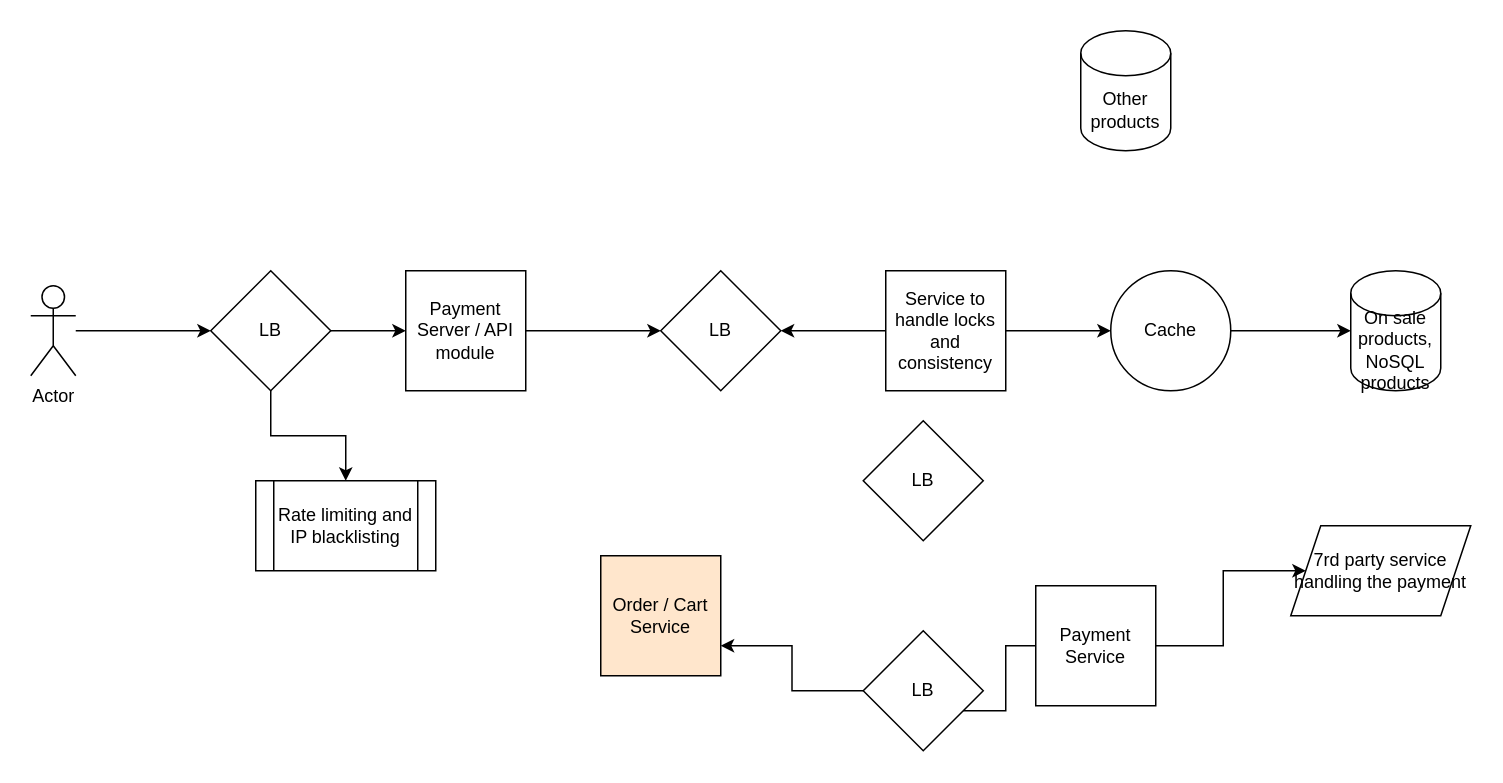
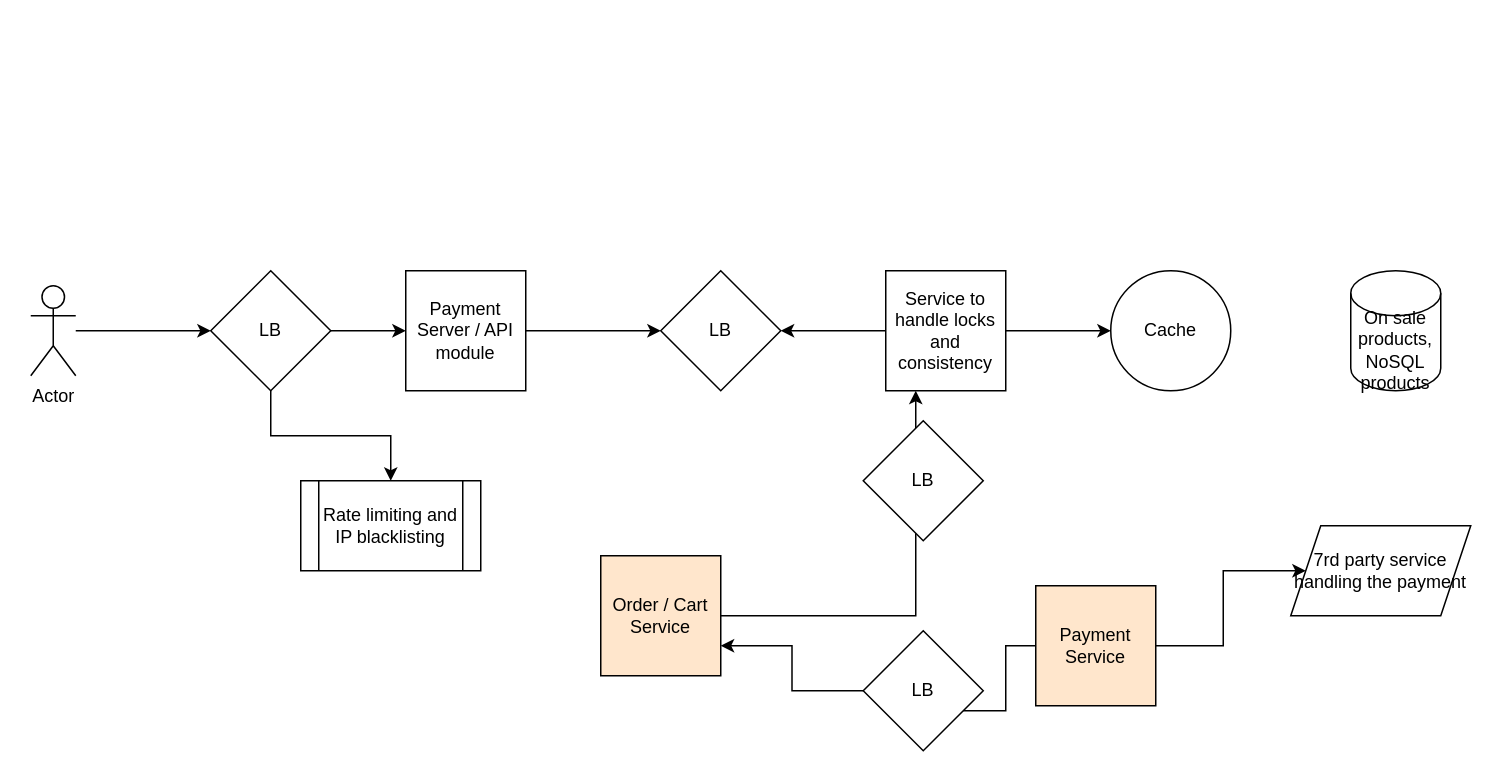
  <mxCell id="0" />
  <mxCell id="1" parent="0" />
  <mxCell id="2" value="On sale products, NoSQL products" style="shape=cylinder3;whiteSpace=wrap;html=1;boundedLbl=1;backgroundOutline=1;size=15;" vertex="1" parent="1"><mxGeometry x="900" y="180" width="60" height="80" as="geometry" /></mxCell>
  <mxCell id="3" style="edgeStyle=orthogonalEdgeStyle;rounded=0;orthogonalLoop=1;jettySize=auto;html=1;entryX=0;entryY=0.5;entryDx=0;entryDy=0;" edge="1" parent="1" source="5" target="8"><mxGeometry relative="1" as="geometry" /></mxCell>
  <mxCell id="4" style="edgeStyle=orthogonalEdgeStyle;rounded=0;orthogonalLoop=1;jettySize=auto;html=1;" edge="1" parent="1" source="5" target="6"><mxGeometry relative="1" as="geometry" /></mxCell>
  <mxCell id="5" value="Service to handle locks and consistency" style="whiteSpace=wrap;html=1;aspect=fixed;" vertex="1" parent="1"><mxGeometry x="590" y="180" width="80" height="80" as="geometry" /></mxCell>
  <mxCell id="6" value="LB&lt;br&gt;" style="rhombus;whiteSpace=wrap;html=1;" vertex="1" parent="1"><mxGeometry x="440" y="180" width="80" height="80" as="geometry" /></mxCell>
- <mxCell id="7" style="edgeStyle=orthogonalEdgeStyle;rounded=0;orthogonalLoop=1;jettySize=auto;html=1;entryX=0;entryY=0.5;entryDx=0;entryDy=0;entryPerimeter=0;" edge="1" parent="1" source="8" target="2"><mxGeometry relative="1" as="geometry" /></mxCell>
  <mxCell id="8" value="Cache" style="ellipse;whiteSpace=wrap;html=1;aspect=fixed;" vertex="1" parent="1"><mxGeometry x="740" y="180" width="80" height="80" as="geometry" /></mxCell>
  <mxCell id="9" style="edgeStyle=orthogonalEdgeStyle;rounded=0;orthogonalLoop=1;jettySize=auto;html=1;entryX=0;entryY=0.5;entryDx=0;entryDy=0;" edge="1" parent="1" source="11" target="19"><mxGeometry relative="1" as="geometry" /></mxCell>
  <mxCell id="10" style="edgeStyle=orthogonalEdgeStyle;rounded=0;orthogonalLoop=1;jettySize=auto;html=1;entryX=1;entryY=0.75;entryDx=0;entryDy=0;startArrow=none;" edge="1" parent="1" source="24" target="22"><mxGeometry relative="1" as="geometry" /></mxCell>
- <mxCell id="11" value="Payment Service" style="whiteSpace=wrap;html=1;aspect=fixed;" vertex="1" parent="1"><mxGeometry x="690" y="390" width="80" height="80" as="geometry" /></mxCell>
+ <mxCell id="11" value="Payment Service" style="whiteSpace=wrap;html=1;aspect=fixed;fillColor=#ffe6cc;" vertex="1" parent="1"><mxGeometry x="690" y="390" width="80" height="80" as="geometry" /></mxCell>
  <mxCell id="12" style="edgeStyle=orthogonalEdgeStyle;rounded=0;orthogonalLoop=1;jettySize=auto;html=1;entryX=0;entryY=0.5;entryDx=0;entryDy=0;" edge="1" parent="1" source="13" target="18"><mxGeometry relative="1" as="geometry" /></mxCell>
  <mxCell id="13" value="Actor" style="shape=umlActor;verticalLabelPosition=bottom;verticalAlign=top;html=1;outlineConnect=0;" vertex="1" parent="1"><mxGeometry x="20" y="190" width="30" height="60" as="geometry" /></mxCell>
  <mxCell id="14" style="edgeStyle=orthogonalEdgeStyle;rounded=0;orthogonalLoop=1;jettySize=auto;html=1;entryX=0;entryY=0.5;entryDx=0;entryDy=0;" edge="1" parent="1" source="15" target="6"><mxGeometry relative="1" as="geometry" /></mxCell>
  <mxCell id="15" value="Payment Server / API module" style="whiteSpace=wrap;html=1;aspect=fixed;" vertex="1" parent="1"><mxGeometry x="270" y="180" width="80" height="80" as="geometry" /></mxCell>
  <mxCell id="16" style="edgeStyle=orthogonalEdgeStyle;rounded=0;orthogonalLoop=1;jettySize=auto;html=1;entryX=0;entryY=0.5;entryDx=0;entryDy=0;" edge="1" parent="1" source="18" target="15"><mxGeometry relative="1" as="geometry" /></mxCell>
  <mxCell id="17" style="edgeStyle=orthogonalEdgeStyle;rounded=0;orthogonalLoop=1;jettySize=auto;html=1;" edge="1" parent="1" source="18" target="20"><mxGeometry relative="1" as="geometry"><mxPoint x="190" y="320" as="targetPoint" /></mxGeometry></mxCell>
  <mxCell id="18" value="LB" style="rhombus;whiteSpace=wrap;html=1;" vertex="1" parent="1"><mxGeometry x="140" y="180" width="80" height="80" as="geometry" /></mxCell>
  <mxCell id="19" value="7rd party service handling the payment" style="shape=parallelogram;perimeter=parallelogramPerimeter;whiteSpace=wrap;html=1;fixedSize=1;" vertex="1" parent="1"><mxGeometry x="860" y="350" width="120" height="60" as="geometry" /></mxCell>
- <mxCell id="20" value="Rate limiting and IP blacklisting&lt;br&gt;" style="shape=process;whiteSpace=wrap;html=1;backgroundOutline=1;" vertex="1" parent="1"><mxGeometry x="170" y="320" width="120" height="60" as="geometry" /></mxCell>
+ <mxCell id="20" value="Rate limiting and IP blacklisting&lt;br&gt;" style="shape=process;whiteSpace=wrap;html=1;backgroundOutline=1;" vertex="1" parent="1"><mxGeometry x="200" y="320" width="120" height="60" as="geometry" /></mxCell>
+ <mxCell id="21" style="edgeStyle=orthogonalEdgeStyle;rounded=0;orthogonalLoop=1;jettySize=auto;html=1;entryX=0.25;entryY=1;entryDx=0;entryDy=0;" edge="1" parent="1" source="22" target="5"><mxGeometry relative="1" as="geometry" /></mxCell>
  <mxCell id="22" value="Order / Cart Service" style="whiteSpace=wrap;html=1;aspect=fixed;fillColor=#ffe6cc;" vertex="1" parent="1"><mxGeometry x="400" y="370" width="80" height="80" as="geometry" /></mxCell>
  <mxCell id="23" value="LB" style="rhombus;whiteSpace=wrap;html=1;" vertex="1" parent="1"><mxGeometry x="575" y="280" width="80" height="80" as="geometry" /></mxCell>
  <mxCell id="24" value="LB" style="rhombus;whiteSpace=wrap;html=1;" vertex="1" parent="1"><mxGeometry x="575" y="420" width="80" height="80" as="geometry" /></mxCell>
  <mxCell id="25" value="" style="edgeStyle=orthogonalEdgeStyle;rounded=0;orthogonalLoop=1;jettySize=auto;html=1;entryX=1;entryY=0.75;entryDx=0;entryDy=0;endArrow=none;" edge="1" parent="1" source="11" target="24"><mxGeometry relative="1" as="geometry"><mxPoint x="690" y="430" as="sourcePoint" /><mxPoint x="575" y="430" as="targetPoint" /></mxGeometry></mxCell>
- <mxCell id="26" value="Other products" style="shape=cylinder3;whiteSpace=wrap;html=1;boundedLbl=1;backgroundOutline=1;size=15;" vertex="1" parent="1"><mxGeometry x="720" y="20" width="60" height="80" as="geometry" /></mxCell>
